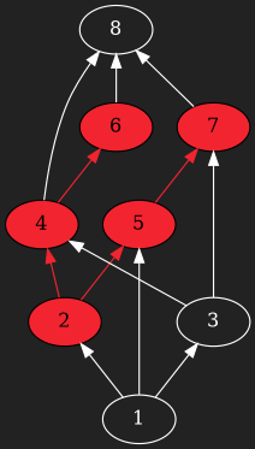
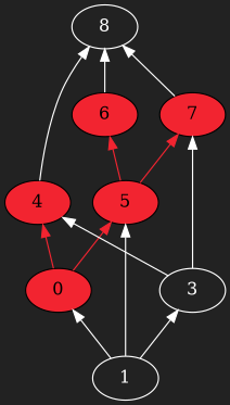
  digraph {
    bgcolor="#222222"
    rankdir=BT
    node [color="#000000" fillcolor="#f22430" fontcolor="#000000" style=filled]
    edge [color="#ffffff"]
-   2
+   2 [label=0]
    4
    5
    8 [color="#ffffff" fontcolor="#ffffff" fillcolor="" style=""]
    6
    7
    1 [color="#ffffff" fontcolor="#ffffff" fillcolor="" style=""]
    3 [color="#ffffff" fontcolor="#ffffff" fillcolor="" style=""]
    2 -> 4 [color="#f22430"]
    2 -> 5 [color="#f22430"]
    4 -> 8
-   4 -> 6 [color="#f22430"]
+   5 -> 6 [color="#f22430"]
    5 -> 7 [color="#f22430"]
    6 -> 8
    7 -> 8
    1 -> 2
    1 -> 5
    1 -> 3
    3 -> 4
    3 -> 7
  }
